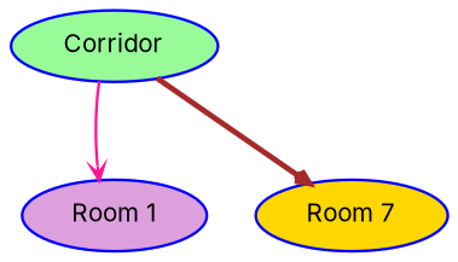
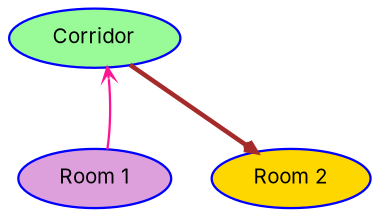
  digraph {
    fontname=Inter
    node [color=blue fontname=Inter fontsize=9 style=filled]
    edge [arrowhead=vee arrowsize=0.5 fontname=Inter]
    n1 [fillcolor=palegreen height=.3 label=Corridor width=.6]
    n2 [fillcolor=plum height=.3 label="Room 1" width=.6]
-   n3 [fillcolor=gold height=.3 label="Room 7" width=.6]
-   n1 -> n2 [color=deeppink style=solid]
+   n3 [fillcolor=gold height=.3 label="Room 2" width=.6]
+   n2 -> n1 [color=deeppink style=solid]
    n1 -> n3 [color=brown style=bold]
  }
